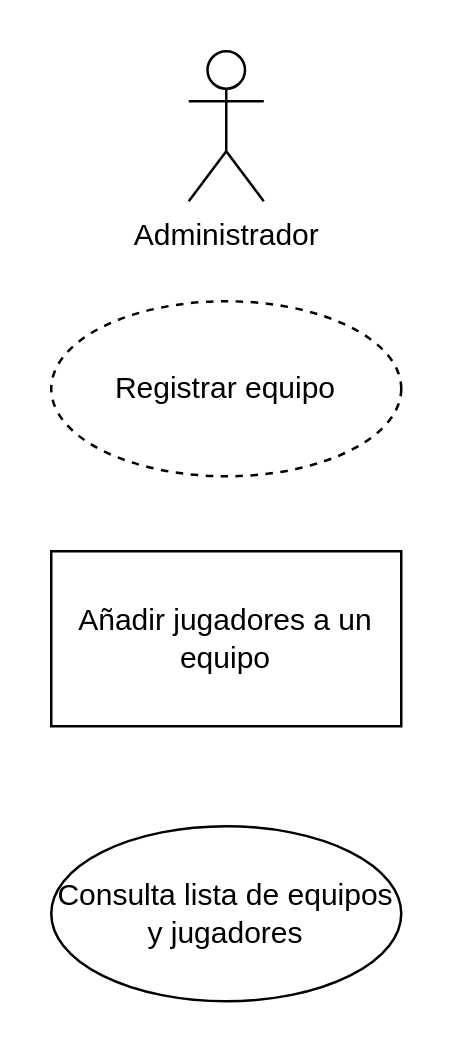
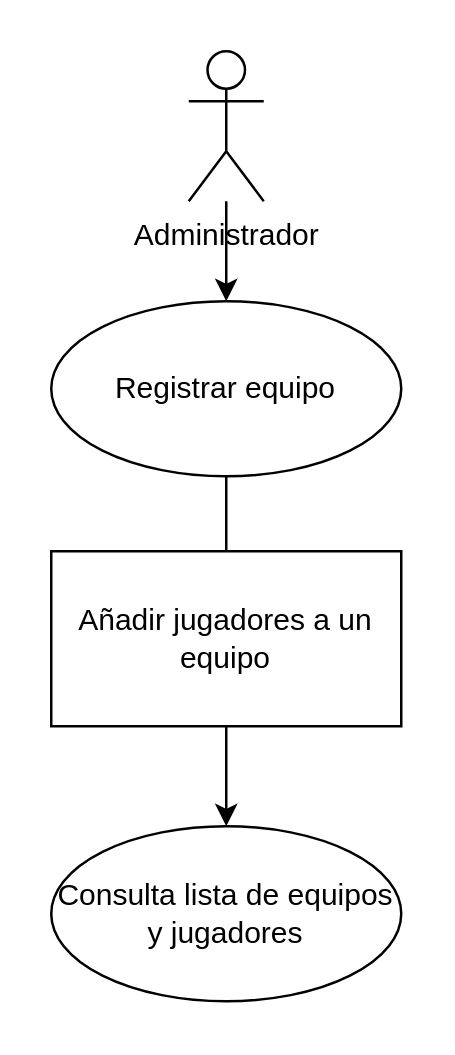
  <mxCell id="0" />
  <mxCell id="1" parent="0" />
+ <mxCell id="2" value="" style="edgeStyle=orthogonalEdgeStyle;rounded=0;orthogonalLoop=1;jettySize=auto;html=1;" edge="1" parent="1" source="3" target="5"><mxGeometry relative="1" as="geometry" /></mxCell>
  <mxCell id="3" value="Administrador" style="shape=umlActor;verticalLabelPosition=bottom;verticalAlign=top;html=1;" vertex="1" parent="1"><mxGeometry x="75" y="20" width="30" height="60" as="geometry" /></mxCell>
- <mxCell id="5" value="Registrar equipo" style="ellipse;whiteSpace=wrap;html=1;dashed=1;" vertex="1" parent="1"><mxGeometry x="20" y="120" width="140" height="70" as="geometry" /></mxCell>
+ <mxCell id="4" value="" style="edgeStyle=orthogonalEdgeStyle;rounded=0;orthogonalLoop=1;jettySize=auto;html=1;" edge="1" parent="1" source="5" target="7"><mxGeometry relative="1" as="geometry" /></mxCell>
+ <mxCell id="5" value="Registrar equipo" style="ellipse;whiteSpace=wrap;html=1;" vertex="1" parent="1"><mxGeometry x="20" y="120" width="140" height="70" as="geometry" /></mxCell>
  <mxCell id="6" value="Añadir jugadores a un equipo" style="whiteSpace=wrap;html=1;rounded=0;" vertex="1" parent="1"><mxGeometry x="20" y="220" width="140" height="70" as="geometry" /></mxCell>
  <mxCell id="7" value="Consulta lista de equipos y jugadores" style="ellipse;whiteSpace=wrap;html=1;" vertex="1" parent="1"><mxGeometry x="20" y="330" width="140" height="70" as="geometry" /></mxCell>
